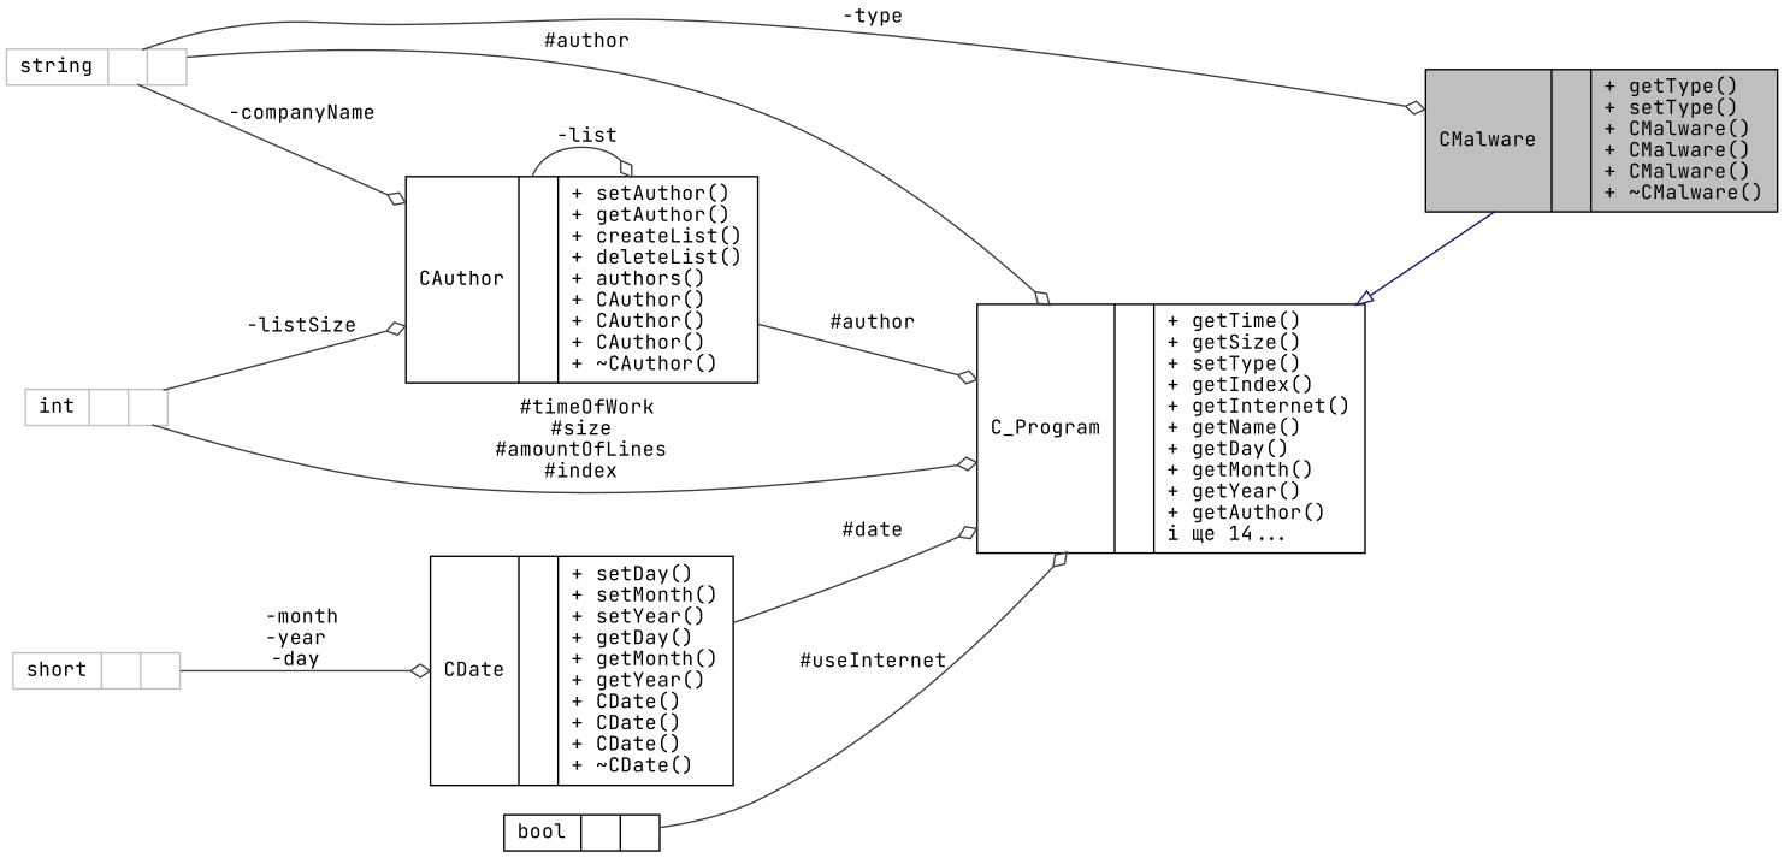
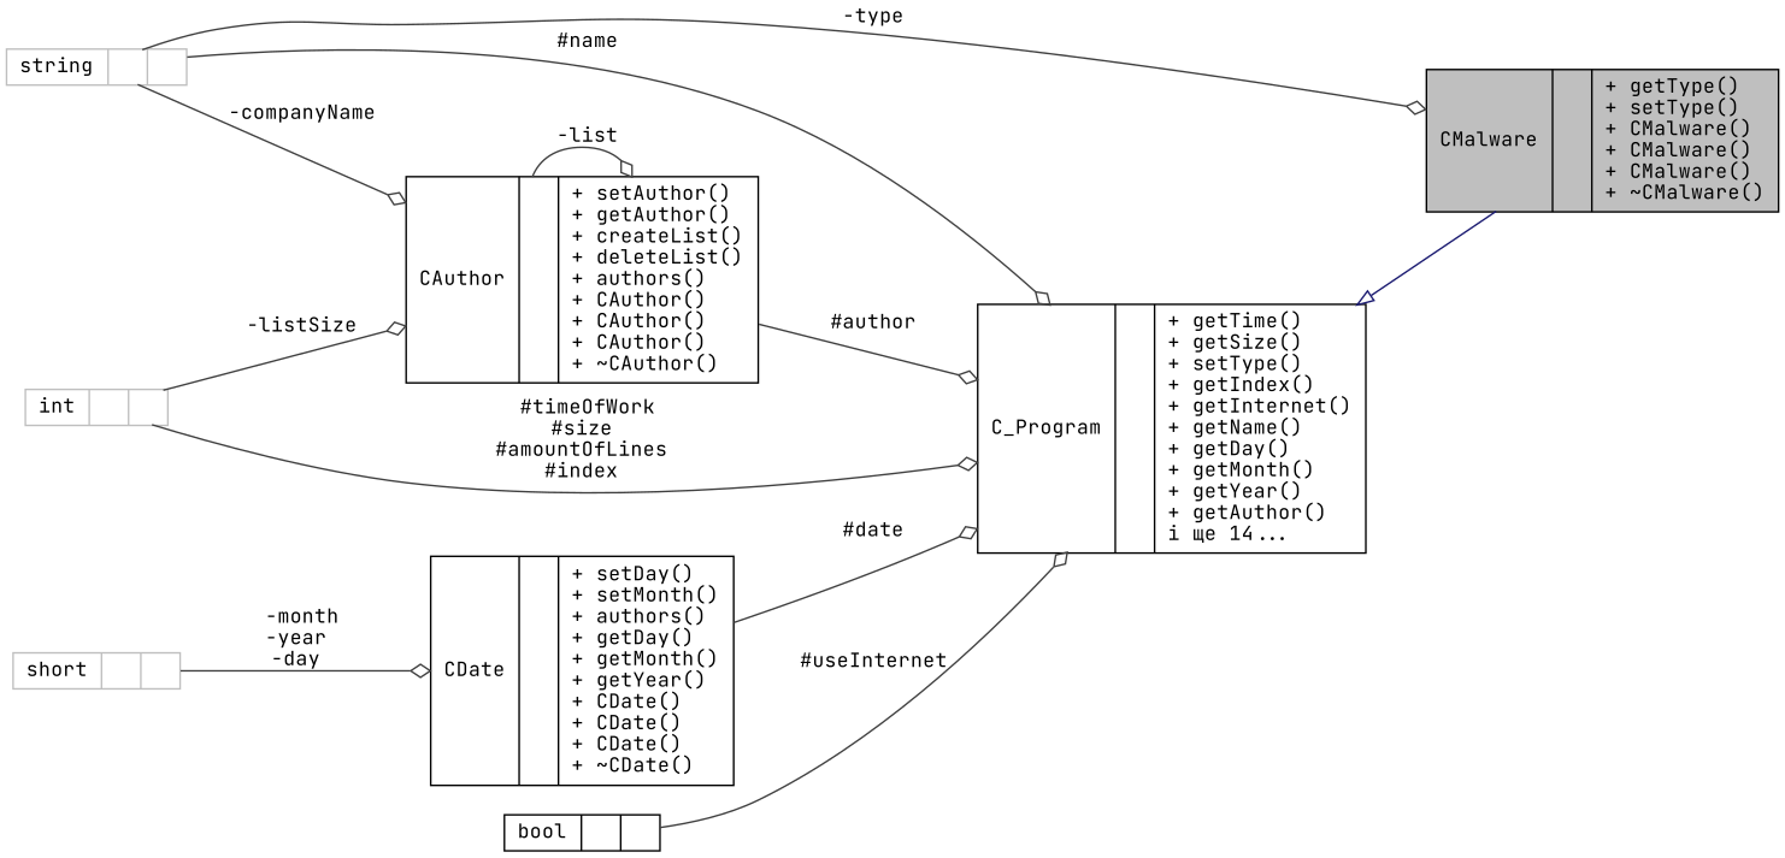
  digraph {
    fontname="JetBrains Mono"
    rankdir=LR
    node [color=black fillcolor=white fontname="JetBrains Mono" fontsize=12 shape=record style=filled]
    edge [color=grey25 fontname="JetBrains Mono" fontsize=12 labelfontname=Helvetica labelfontsize=12 style=solid arrowhead=odiamond]
    n1 [fillcolor=grey75 fontcolor=black height=0.2 label="{CMalware\n||+ getType()\l+ setType()\l+ CMalware()\l+ CMalware()\l+ CMalware()\l+ ~CMalware()\l}" width=0.4]
    n2 [height=0.2 label="{C_Program\n||+ getTime()\l+ getSize()\l+ setType()\l+ getIndex()\l+ getInternet()\l+ getName()\l+ getDay()\l+ getMonth()\l+ getYear()\l+ getAuthor()\lі ще  14...\l}" width=0.4]
    n3 [color=grey75 height=0.2 label="{int\n||}" width=0.4]
    n4 [height=0.2 label="{CAuthor\n||+ setAuthor()\l+ getAuthor()\l+ createList()\l+ deleteList()\l+ authors()\l+ CAuthor()\l+ CAuthor()\l+ CAuthor()\l+ ~CAuthor()\l}" width=0.4]
    n5 [color=grey75 height=0.2 label="{string\n||}" width=0.4]
    n6 [height=0.2 label="{bool\n||}" width=0.4]
-   n7 [height=0.2 label="{CDate\n||+ setDay()\l+ setMonth()\l+ setYear()\l+ getDay()\l+ getMonth()\l+ getYear()\l+ CDate()\l+ CDate()\l+ CDate()\l+ ~CDate()\l}" width=0.4]
+   n7 [height=0.2 label="{CDate\n||+ setDay()\l+ setMonth()\l+ authors()\l+ getDay()\l+ getMonth()\l+ getYear()\l+ CDate()\l+ CDate()\l+ CDate()\l+ ~CDate()\l}" width=0.4]
    n8 [color=grey75 height=0.2 label="{short\n||}" width=0.4]
    n2 -> n1 [arrowtail=onormal color=midnightblue dir=back arrowhead=""]
    n3 -> n2 [label=" #timeOfWork\n#size\n#amountOfLines\n#index"]
    n3 -> n4 [label=" -listSize"]
    n4 -> n2 [label=" #author"]
    n4 -> n4 [label=" -list"]
    n5 -> n1 [label=" -type"]
-   n5 -> n2 [label=" #author"]
+   n5 -> n2 [label=" #name"]
    n5 -> n4 [label=" -companyName"]
    n6 -> n2 [label=" #useInternet"]
    n7 -> n2 [label=" #date"]
    n8 -> n7 [label=" -month\n-year\n-day"]
  }
